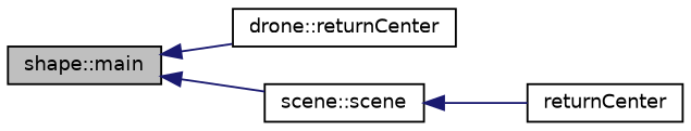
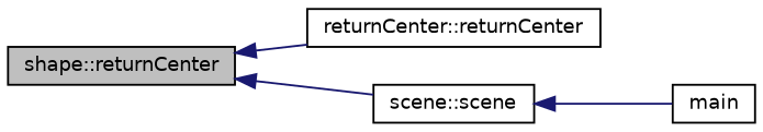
  digraph {
    rankdir=LR
    node [color=black fillcolor=white fontname=Helvetica fontsize=10 shape=record style=filled]
    edge [color=midnightblue dir=back fontname=Helvetica fontsize=10 labelfontname=Helvetica labelfontsize=10 style=solid]
-   n1 [fillcolor=grey75 fontcolor=black height=0.2 label="shape::main" width=0.4]
-   n2 [height=0.2 label="drone::returnCenter" width=0.4]
+   n1 [fillcolor=grey75 fontcolor=black height=0.2 label="shape::returnCenter" width=0.4]
+   n2 [height=0.2 label="returnCenter::returnCenter" width=0.4]
    n3 [height=0.2 label="scene::scene" width=0.4]
-   n4 [height=0.2 label=returnCenter width=0.4]
+   n4 [height=0.2 label=main width=0.4]
    n1 -> n2
    n1 -> n3
    n3 -> n4
  }
